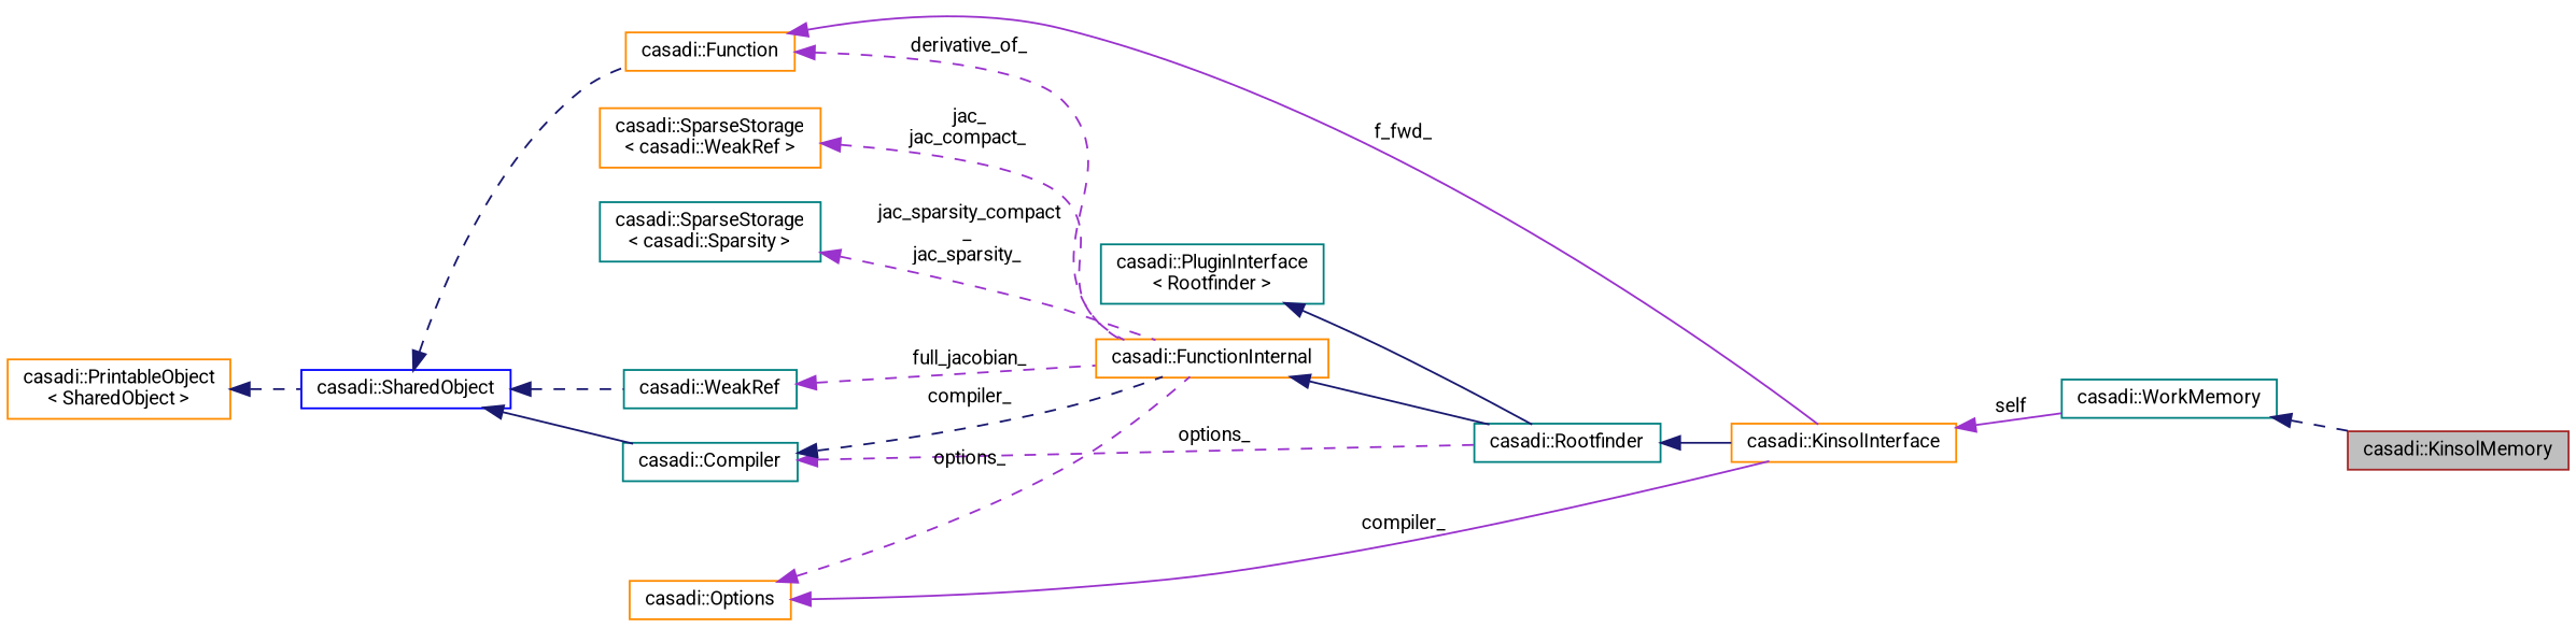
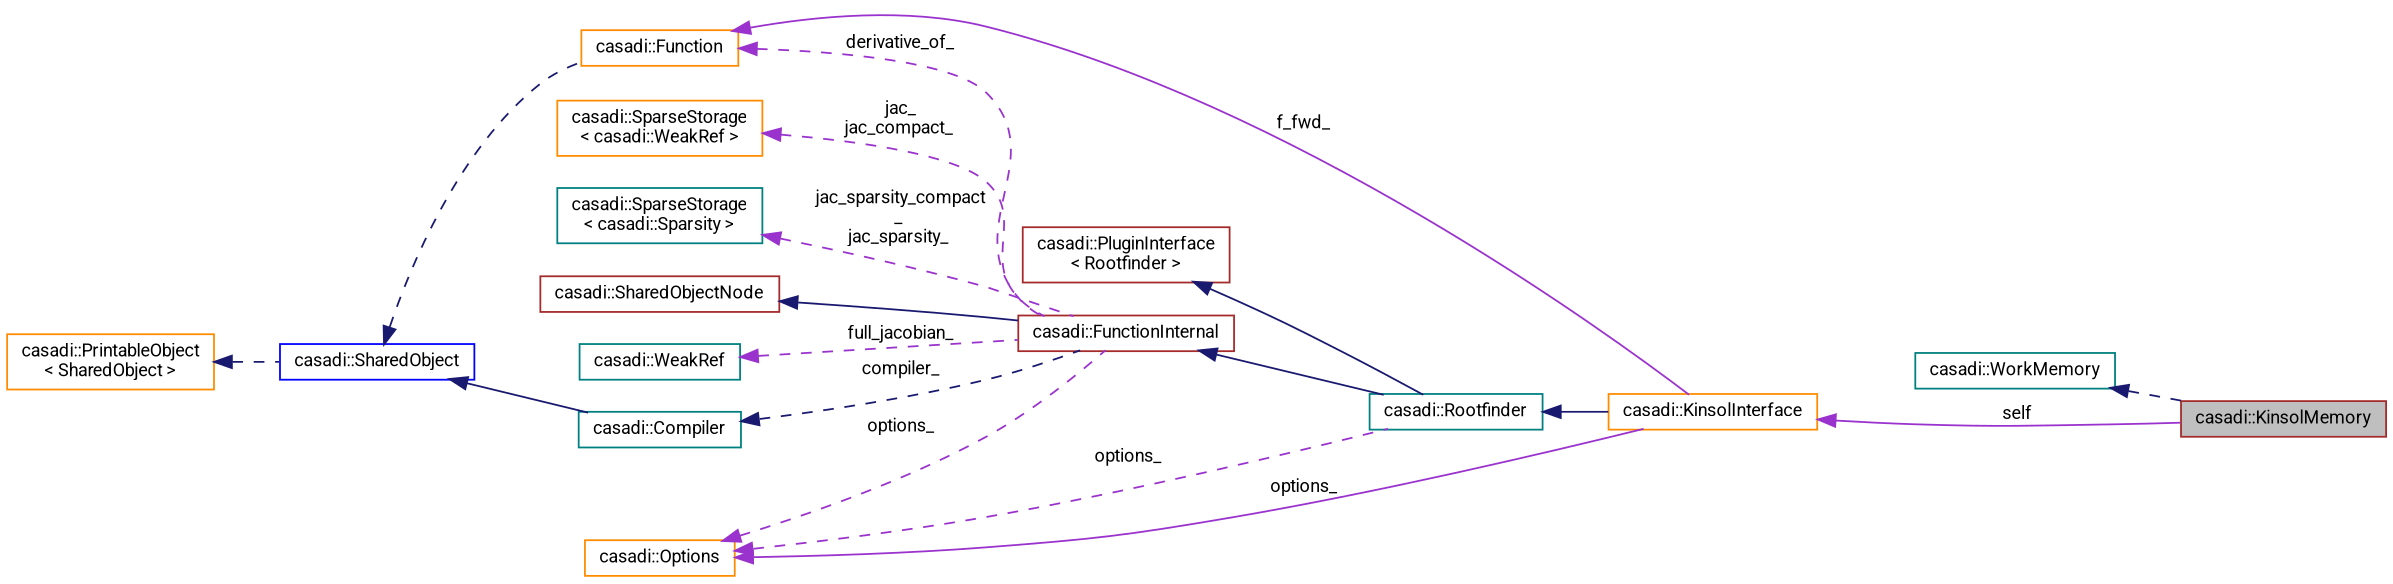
  digraph {
    fontname=Roboto
    rankdir=LR
    node [color=teal fillcolor=white fontname=Roboto fontsize=10 shape=record style=filled]
    edge [color=midnightblue dir=back fontname=Roboto fontsize=10 labelfontname="FreeSans.ttf" labelfontsize=10 style=dashed]
    n1 [color=brown fillcolor=grey75 fontcolor=black height=0.2 label="casadi::KinsolMemory" width=0.4]
    n2 [height=0.2 label="casadi::WorkMemory" width=0.4]
    n3 [color=darkorange height=0.2 label="casadi::KinsolInterface" width=0.4]
    n4 [height=0.2 label="casadi::Rootfinder" width=0.4]
-   n5 [color=darkorange height=0.2 label="casadi::FunctionInternal" width=0.4]
+   n5 [color=brown height=0.2 label="casadi::FunctionInternal" width=0.4]
+   n6 [color=brown height=0.2 label="casadi::SharedObjectNode" width=0.4]
    n7 [height=0.2 label="casadi::WeakRef" width=0.4]
    n8 [color=blue height=0.2 label="casadi::SharedObject" width=0.4]
    n9 [color=darkorange height=0.2 label="casadi::Function" width=0.4]
    n10 [height=0.2 label="casadi::Compiler" width=0.4]
    n11 [color=darkorange height=0.2 label="casadi::PrintableObject\l\< SharedObject \>" width=0.4]
    n12 [color=darkorange height=0.2 label="casadi::SparseStorage\l\< casadi::WeakRef \>" width=0.4]
    n13 [color=darkorange height=0.2 label="casadi::Options" width=0.4]
    n14 [height=0.2 label="casadi::SparseStorage\l\< casadi::Sparsity \>" width=0.4]
-   n15 [height=0.2 label="casadi::PluginInterface\l\< Rootfinder \>" width=0.4]
+   n15 [color=brown height=0.2 label="casadi::PluginInterface\l\< Rootfinder \>" width=0.4]
    n2 -> n1
-   n3 -> n2 [color=darkorchid3 label=" self" style=solid]
+   n3 -> n1 [color=darkorchid3 label=" self" style=solid]
    n4 -> n3 [style=solid]
    n5 -> n4 [style=solid]
+   n6 -> n5 [style=solid]
    n7 -> n5 [color=darkorchid3 label=" full_jacobian_"]
-   n8 -> n7
    n8 -> n9
    n8 -> n10 [style=solid]
    n9 -> n3 [color=darkorchid3 label=" f_fwd_" style=solid]
    n9 -> n5 [color=darkorchid3 label=" derivative_of_"]
    n10 -> n5 [label=" compiler_"]
    n11 -> n8
    n12 -> n5 [color=darkorchid3 label=" jac_\njac_compact_"]
-   n13 -> n3 [color=darkorchid3 label=" compiler_" style=solid]
-   n10 -> n4 [color=darkorchid3 label=" options_"]
+   n13 -> n3 [color=darkorchid3 label=" options_" style=solid]
+   n13 -> n4 [color=darkorchid3 label=" options_"]
    n13 -> n5 [color=darkorchid3 label=" options_"]
    n14 -> n5 [color=darkorchid3 label=" jac_sparsity_compact\l_\njac_sparsity_"]
    n15 -> n4 [style=solid]
  }
